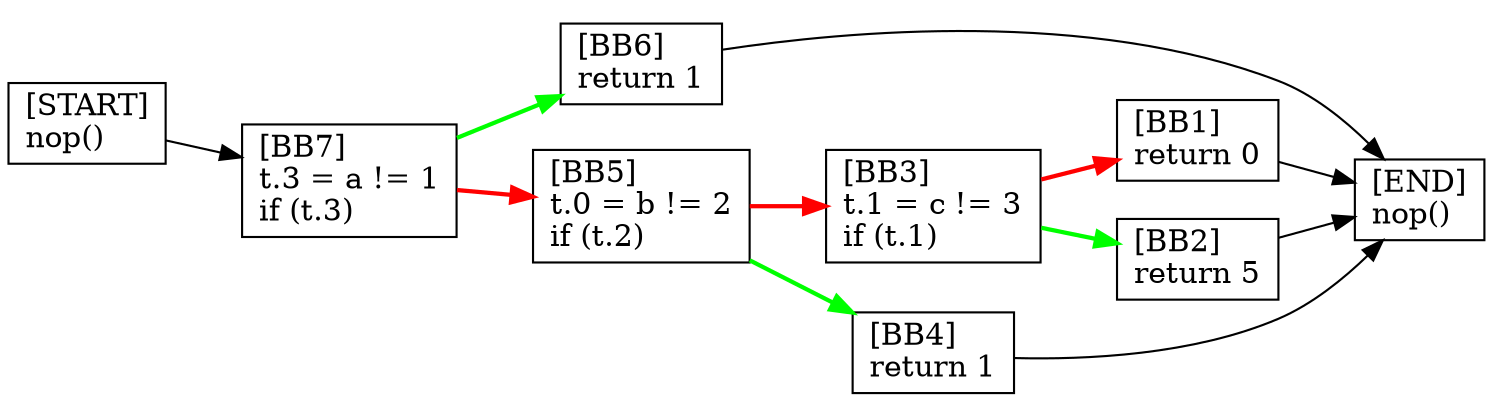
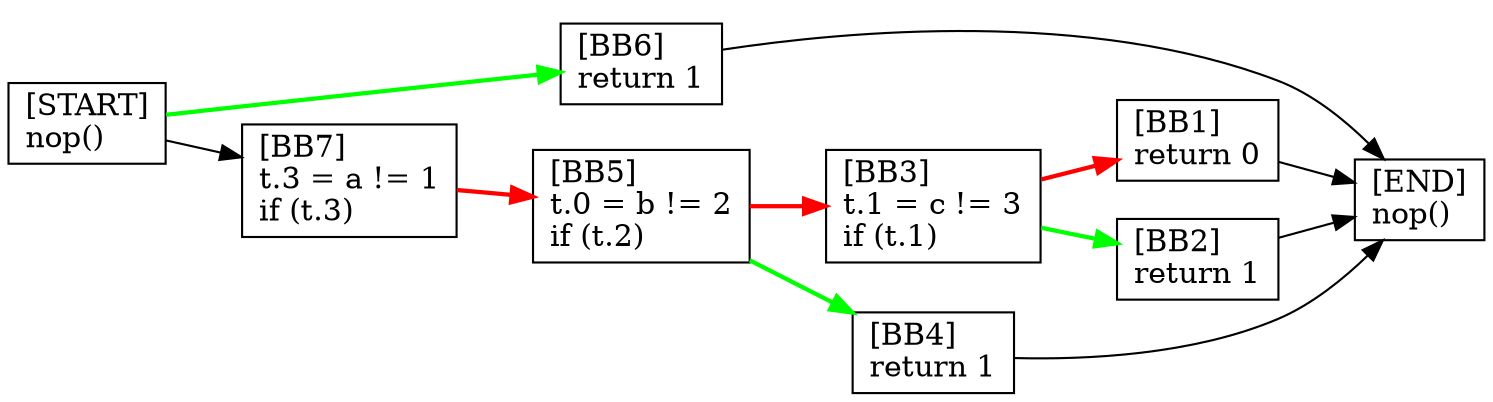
  digraph {
    rankdir=LR
    node [shape=box]
    edge [penwidth=2]
    n1 [label="[BB7]\lt.3 = a != 1\lif (t.3)\l"]
    n2 [label="[BB6]\lreturn 1\l"]
    n3 [label="[BB5]\lt.0 = b != 2\lif (t.2)\l"]
    n4 [label="[END]\lnop()\l"]
    n5 [label="[BB3]\lt.1 = c != 3\lif (t.1)\l"]
    n6 [label="[BB4]\lreturn 1\l"]
    n7 [label="[BB1]\lreturn 0\l"]
    n8 [label="[START]\lnop()\l"]
-   n9 [label="[BB2]\lreturn 5\l"]
-   n1 -> n2 [color=green]
+   n9 [label="[BB2]\lreturn 1\l"]
+   n8 -> n2 [color=green]
    n1 -> n3 [color=red]
    n2 -> n4 [penwidth=""]
    n3 -> n5 [color=red]
    n3 -> n6 [color=green]
    n5 -> n7 [color=red]
    n5 -> n9 [color=green]
    n6 -> n4 [penwidth=""]
    n7 -> n4 [penwidth=""]
    n8 -> n1 [penwidth=""]
    n9 -> n4 [penwidth=""]
  }
